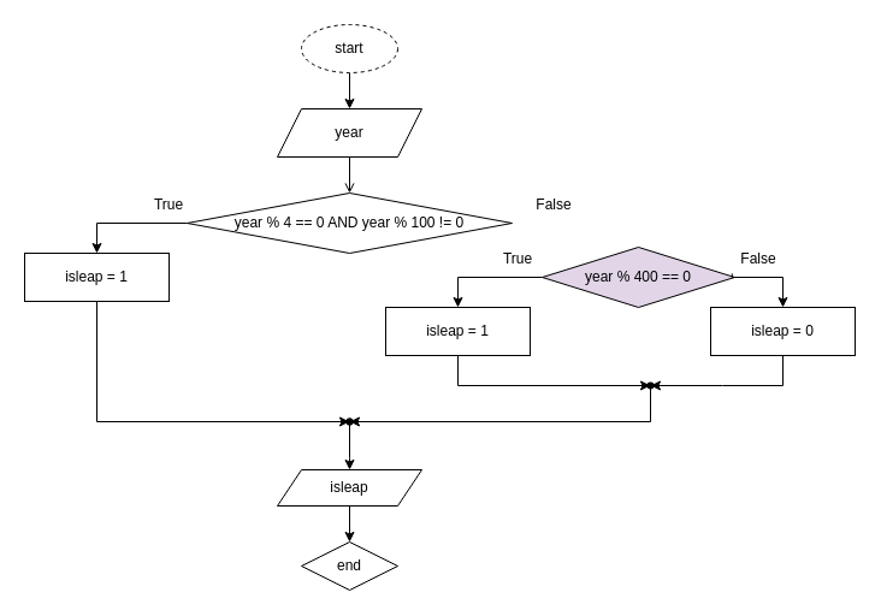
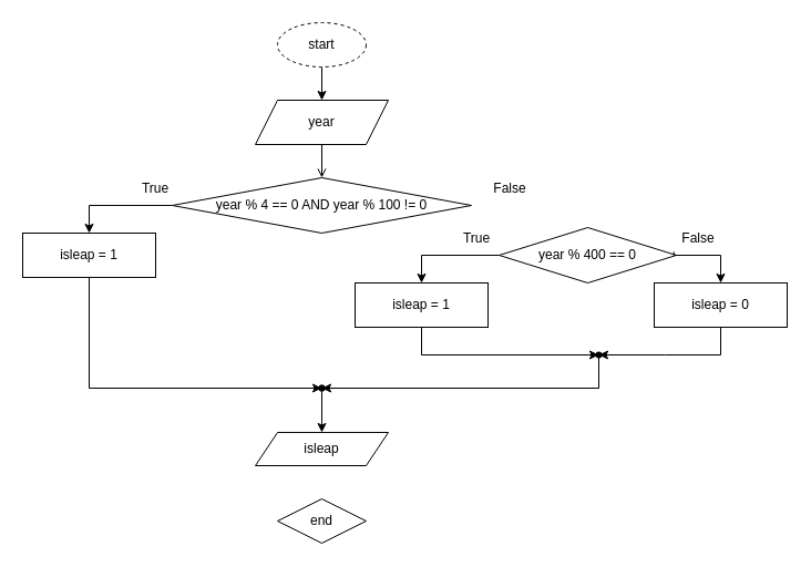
  <mxCell id="0" />
  <mxCell id="1" parent="0" />
  <mxCell id="2" value="" style="edgeStyle=orthogonalEdgeStyle;rounded=0;orthogonalLoop=1;jettySize=auto;html=1;" edge="1" parent="1" source="3" target="7"><mxGeometry relative="1" as="geometry" /></mxCell>
  <mxCell id="3" value="start" style="ellipse;whiteSpace=wrap;html=1;dashed=1;" vertex="1" parent="1"><mxGeometry x="250" y="20" width="80" height="40" as="geometry" /></mxCell>
  <mxCell id="4" value="" style="edgeStyle=orthogonalEdgeStyle;rounded=0;orthogonalLoop=1;jettySize=auto;html=1;" edge="1" parent="1" source="5" target="25"><mxGeometry relative="1" as="geometry"><Array as="points"><mxPoint x="80" y="350" /></Array></mxGeometry></mxCell>
  <mxCell id="5" value="isleap = 1" style="rounded=0;whiteSpace=wrap;html=1;" vertex="1" parent="1"><mxGeometry x="20" y="210" width="120" height="40" as="geometry" /></mxCell>
  <mxCell id="6" value="" style="edgeStyle=orthogonalEdgeStyle;rounded=0;orthogonalLoop=1;jettySize=auto;html=1;endArrow=open;" edge="1" parent="1" source="7" target="10"><mxGeometry relative="1" as="geometry" /></mxCell>
  <mxCell id="7" value="year" style="shape=parallelogram;perimeter=parallelogramPerimeter;whiteSpace=wrap;html=1;fixedSize=1;" vertex="1" parent="1"><mxGeometry x="230" y="90" width="120" height="40" as="geometry" /></mxCell>
  <mxCell id="8" value="isleap = 1" style="rounded=0;whiteSpace=wrap;html=1;" vertex="1" parent="1"><mxGeometry x="320" y="255" width="120" height="40" as="geometry" /></mxCell>
  <mxCell id="9" value="" style="edgeStyle=orthogonalEdgeStyle;rounded=0;orthogonalLoop=1;jettySize=auto;html=1;" edge="1" parent="1" source="10"><mxGeometry relative="1" as="geometry"><mxPoint x="80" y="210" as="targetPoint" /><Array as="points"><mxPoint x="80" y="185" /><mxPoint x="80" y="210" /></Array></mxGeometry></mxCell>
  <mxCell id="10" value="year % 4 == 0 AND year % 100 != 0" style="rhombus;whiteSpace=wrap;html=1;" vertex="1" parent="1"><mxGeometry x="155" y="160" width="270" height="50" as="geometry" /></mxCell>
  <mxCell id="11" value="" style="edgeStyle=orthogonalEdgeStyle;rounded=0;orthogonalLoop=1;jettySize=auto;html=1;entryX=0.5;entryY=0;entryDx=0;entryDy=0;" edge="1" parent="1" source="12" target="8"><mxGeometry relative="1" as="geometry"><Array as="points"><mxPoint x="380" y="230" /></Array></mxGeometry></mxCell>
- <mxCell id="12" value="year % 400 == 0" style="rhombus;whiteSpace=wrap;html=1;fillColor=#e1d5e7;" vertex="1" parent="1"><mxGeometry x="450" y="205" width="160" height="50" as="geometry" /></mxCell>
+ <mxCell id="12" value="year % 400 == 0" style="rhombus;whiteSpace=wrap;html=1;" vertex="1" parent="1"><mxGeometry x="450" y="205" width="160" height="50" as="geometry" /></mxCell>
  <mxCell id="13" value="" style="edgeStyle=orthogonalEdgeStyle;rounded=0;orthogonalLoop=1;jettySize=auto;html=1;exitX=0.986;exitY=0.437;exitDx=0;exitDy=0;exitPerimeter=0;" edge="1" parent="1" source="12"><mxGeometry relative="1" as="geometry"><mxPoint x="730" y="230" as="sourcePoint" /><mxPoint x="650" y="255" as="targetPoint" /><Array as="points"><mxPoint x="608" y="230" /><mxPoint x="650" y="230" /></Array></mxGeometry></mxCell>
  <mxCell id="14" value="" style="endArrow=classic;html=1;rounded=0;exitX=0.5;exitY=1;exitDx=0;exitDy=0;" edge="1" parent="1" source="8"><mxGeometry width="50" height="50" relative="1" as="geometry"><mxPoint x="270" y="480" as="sourcePoint" /><mxPoint x="540" y="320" as="targetPoint" /><Array as="points"><mxPoint x="380" y="320" /></Array></mxGeometry></mxCell>
  <mxCell id="15" value="" style="endArrow=classic;html=1;rounded=0;exitDx=0;exitDy=0;" edge="1" parent="1" source="24"><mxGeometry width="50" height="50" relative="1" as="geometry"><mxPoint x="600" y="255" as="sourcePoint" /><mxPoint x="540" y="320" as="targetPoint" /><Array as="points" /></mxGeometry></mxCell>
- <mxCell id="16" value="" style="edgeStyle=orthogonalEdgeStyle;rounded=0;orthogonalLoop=1;jettySize=auto;html=1;" edge="1" parent="1" source="17" target="18"><mxGeometry relative="1" as="geometry" /></mxCell>
  <mxCell id="17" value="isleap" style="shape=parallelogram;perimeter=parallelogramPerimeter;whiteSpace=wrap;html=1;fixedSize=1;" vertex="1" parent="1"><mxGeometry x="230" y="390" width="120" height="30" as="geometry" /></mxCell>
  <mxCell id="18" value="end" style="rhombus;whiteSpace=wrap;html=1;" vertex="1" parent="1"><mxGeometry x="250" y="450" width="80" height="40" as="geometry" /></mxCell>
  <mxCell id="19" value="True" style="text;html=1;align=center;verticalAlign=middle;whiteSpace=wrap;rounded=0;" vertex="1" parent="1"><mxGeometry x="110" y="160" width="60" height="20" as="geometry" /></mxCell>
  <mxCell id="20" value="False" style="text;html=1;align=center;verticalAlign=middle;whiteSpace=wrap;rounded=0;" vertex="1" parent="1"><mxGeometry x="430" y="160" width="60" height="20" as="geometry" /></mxCell>
  <mxCell id="21" value="isleap = 0" style="rounded=0;whiteSpace=wrap;html=1;" vertex="1" parent="1"><mxGeometry x="590" y="255" width="120" height="40" as="geometry" /></mxCell>
  <mxCell id="22" value="" style="endArrow=classic;html=1;rounded=0;exitX=0.5;exitY=1;exitDx=0;exitDy=0;" edge="1" parent="1" source="21" target="24"><mxGeometry width="50" height="50" relative="1" as="geometry"><mxPoint x="650" y="295" as="sourcePoint" /><mxPoint x="540" y="320" as="targetPoint" /><Array as="points"><mxPoint x="650" y="320" /><mxPoint x="600" y="320" /></Array></mxGeometry></mxCell>
  <mxCell id="23" value="" style="edgeStyle=orthogonalEdgeStyle;rounded=0;orthogonalLoop=1;jettySize=auto;html=1;" edge="1" parent="1" source="24" target="27"><mxGeometry relative="1" as="geometry"><Array as="points"><mxPoint x="540" y="350" /></Array></mxGeometry></mxCell>
  <mxCell id="24" value="" style="shape=waypoint;sketch=0;size=6;pointerEvents=1;points=[];fillColor=default;resizable=0;rotatable=0;perimeter=centerPerimeter;snapToPoint=1;rounded=0;" vertex="1" parent="1"><mxGeometry x="530" y="310" width="20" height="20" as="geometry" /></mxCell>
  <mxCell id="25" value="" style="shape=waypoint;sketch=0;size=6;pointerEvents=1;points=[];fillColor=default;resizable=0;rotatable=0;perimeter=centerPerimeter;snapToPoint=1;rounded=0;" vertex="1" parent="1"><mxGeometry x="280" y="340" width="20" height="20" as="geometry" /></mxCell>
  <mxCell id="26" value="" style="edgeStyle=orthogonalEdgeStyle;rounded=0;orthogonalLoop=1;jettySize=auto;html=1;" edge="1" parent="1" source="27"><mxGeometry relative="1" as="geometry"><mxPoint x="290" y="390" as="targetPoint" /></mxGeometry></mxCell>
  <mxCell id="27" value="" style="shape=waypoint;sketch=0;size=6;pointerEvents=1;points=[];fillColor=default;resizable=0;rotatable=0;perimeter=centerPerimeter;snapToPoint=1;rounded=0;" vertex="1" parent="1"><mxGeometry x="280" y="340" width="20" height="20" as="geometry" /></mxCell>
  <mxCell id="28" value="True" style="text;html=1;align=center;verticalAlign=middle;whiteSpace=wrap;rounded=0;" vertex="1" parent="1"><mxGeometry x="400" y="205" width="60" height="20" as="geometry" /></mxCell>
  <mxCell id="29" value="False" style="text;html=1;align=center;verticalAlign=middle;whiteSpace=wrap;rounded=0;" vertex="1" parent="1"><mxGeometry x="600" y="205" width="60" height="20" as="geometry" /></mxCell>
